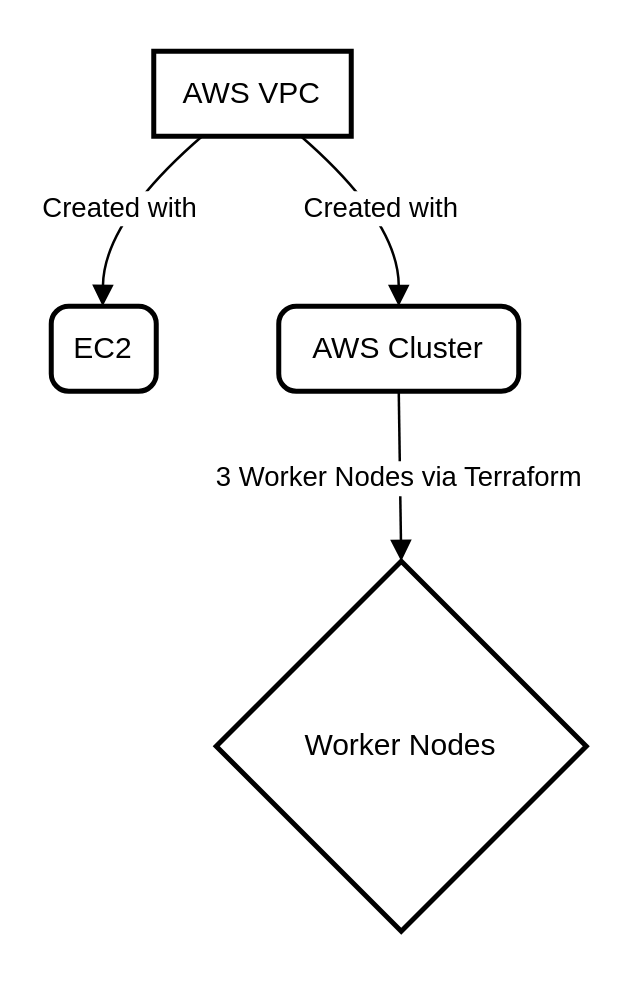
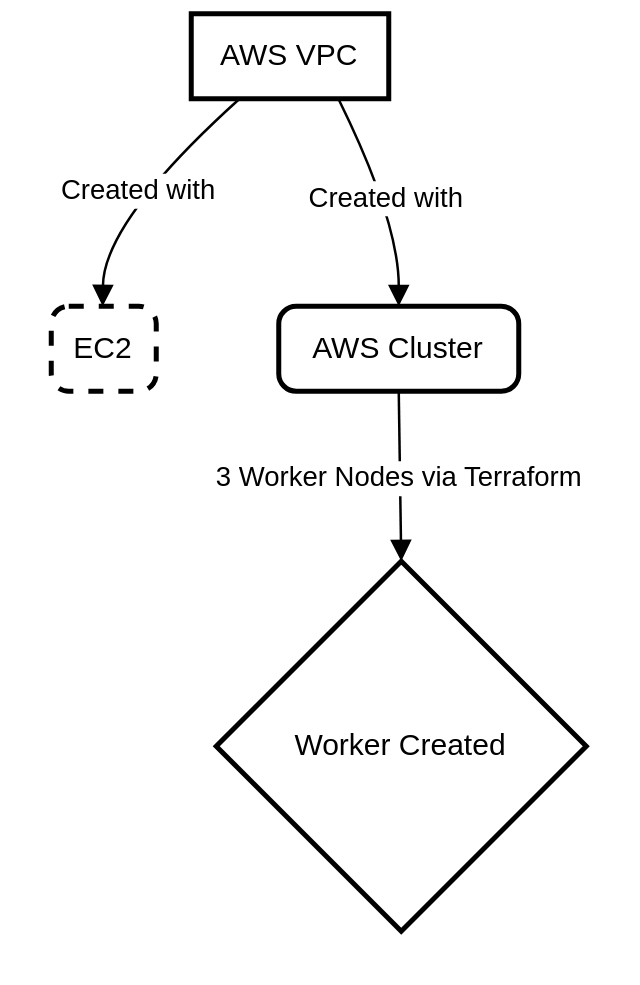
  <mxCell id="0" />
  <mxCell id="1" parent="0" />
- <mxCell id="2" value="AWS VPC" style="whiteSpace=wrap;strokeWidth=2;" vertex="1" parent="1"><mxGeometry x="61" width="79" height="34" as="geometry" y="20" /></mxCell>
- <mxCell id="3" value="EC2" style="rounded=1;absoluteArcSize=1;arcSize=14;whiteSpace=wrap;strokeWidth=2;" vertex="1" parent="1"><mxGeometry x="20" y="122" width="42" height="34" as="geometry" /></mxCell>
+ <mxCell id="2" value="AWS VPC" style="whiteSpace=wrap;strokeWidth=2;" vertex="1" parent="1"><mxGeometry x="76" y="5" width="79" height="34" as="geometry" /></mxCell>
+ <mxCell id="3" value="EC2" style="rounded=1;absoluteArcSize=1;arcSize=14;whiteSpace=wrap;strokeWidth=2;dashed=1;" vertex="1" parent="1"><mxGeometry x="20" y="122" width="42" height="34" as="geometry" /></mxCell>
  <mxCell id="4" value="AWS Cluster" style="rounded=1;absoluteArcSize=1;arcSize=14;whiteSpace=wrap;strokeWidth=2;" vertex="1" parent="1"><mxGeometry x="111" y="122" width="96" height="34" as="geometry" /></mxCell>
- <mxCell id="5" value="Worker Nodes" style="rhombus;strokeWidth=2;whiteSpace=wrap;" vertex="1" parent="1"><mxGeometry x="86" y="224" width="148" height="148" as="geometry" /></mxCell>
+ <mxCell id="5" value="Worker Created" style="rhombus;strokeWidth=2;whiteSpace=wrap;" vertex="1" parent="1"><mxGeometry x="86" y="224" width="148" height="148" as="geometry" /></mxCell>
  <mxCell id="6" value="Created with" style="curved=1;startArrow=none;endArrow=block;exitX=0.25;exitY=0.99;entryX=0.49;entryY=0.01;" edge="1" parent="1" source="2" target="3"><mxGeometry relative="1" as="geometry"><Array as="points"><mxPoint x="41" y="88" /></Array></mxGeometry></mxCell>
  <mxCell id="7" value="Created with" style="curved=1;startArrow=none;endArrow=block;exitX=0.74;exitY=0.99;entryX=0.5;entryY=0.01;" edge="1" parent="1" source="2" target="4"><mxGeometry relative="1" as="geometry"><Array as="points"><mxPoint x="159" y="88" /></Array></mxGeometry></mxCell>
  <mxCell id="8" value="3 Worker Nodes via Terraform" style="curved=1;startArrow=none;endArrow=block;exitX=0.5;exitY=0.99;entryX=0.5;entryY=0;" edge="1" parent="1" source="4" target="5"><mxGeometry relative="1" as="geometry"><Array as="points" /></mxGeometry></mxCell>
